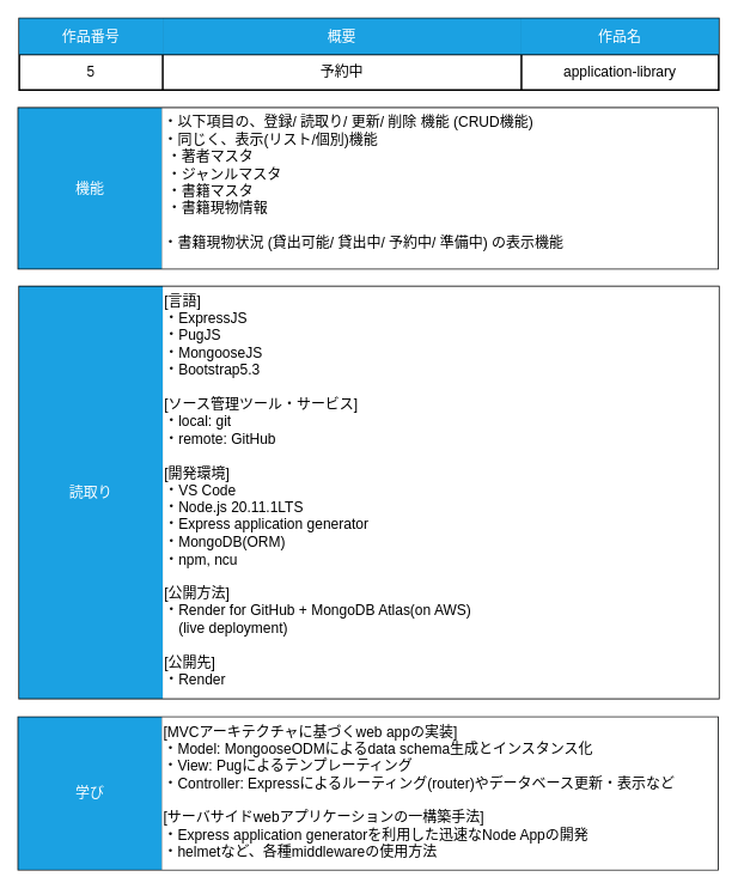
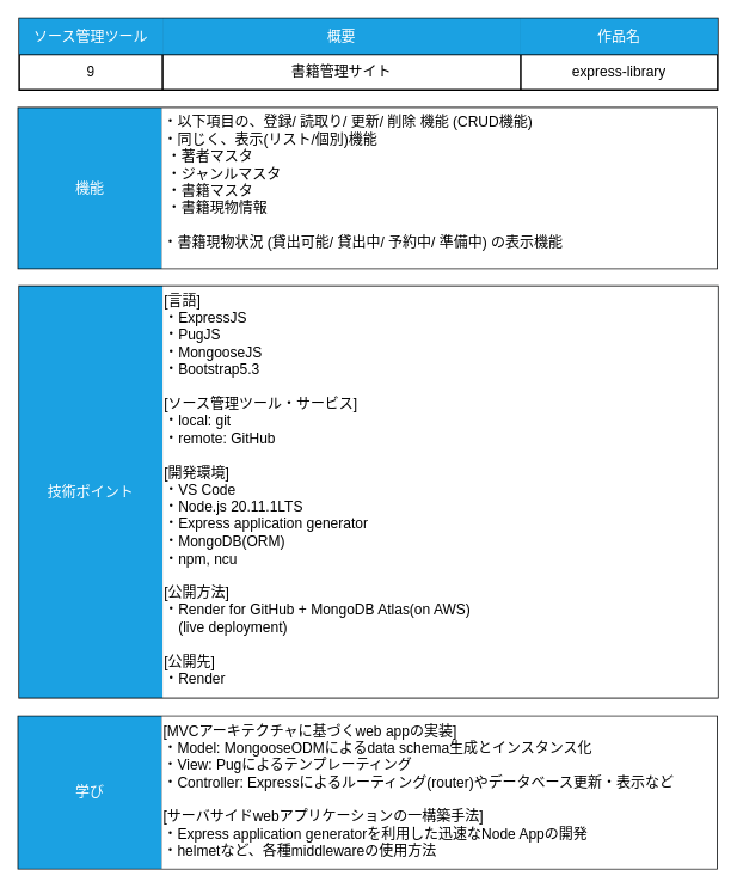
  <mxCell id="0" />
  <mxCell id="1" parent="0" />
  <mxCell id="2" value="" style="shape=table;startSize=0;container=1;collapsible=0;childLayout=tableLayout;strokeWidth=2;strokeColor=default;fontSize=16;perimeterSpacing=2;" parent="1" vertex="1"><mxGeometry x="21" y="20" width="780" height="80" as="geometry" /></mxCell>
  <mxCell id="3" value="" style="shape=tableRow;horizontal=0;startSize=0;swimlaneHead=0;swimlaneBody=0;top=0;left=0;bottom=0;right=0;collapsible=0;dropTarget=0;fillColor=none;points=[[0,0.5],[1,0.5]];portConstraint=eastwest;strokeWidth=2;fontSize=16;perimeterSpacing=2;" parent="2" vertex="1"><mxGeometry width="780" height="40" as="geometry" /></mxCell>
- <mxCell id="4" value="作品番号" style="shape=partialRectangle;html=1;whiteSpace=wrap;connectable=0;overflow=hidden;fillColor=#1ba1e2;top=0;left=0;bottom=0;right=0;pointerEvents=1;fontColor=#ffffff;strokeColor=#006EAF;strokeWidth=2;fontSize=16;perimeterSpacing=2;" parent="3" vertex="1"><mxGeometry width="160" height="40" as="geometry"><mxRectangle width="160" height="40" as="alternateBounds" /></mxGeometry></mxCell>
+ <mxCell id="4" value="ソース管理ツール" style="shape=partialRectangle;html=1;whiteSpace=wrap;connectable=0;overflow=hidden;fillColor=#1ba1e2;top=0;left=0;bottom=0;right=0;pointerEvents=1;fontColor=#ffffff;strokeColor=#006EAF;strokeWidth=2;fontSize=16;perimeterSpacing=2;" parent="3" vertex="1"><mxGeometry width="160" height="40" as="geometry"><mxRectangle width="160" height="40" as="alternateBounds" /></mxGeometry></mxCell>
  <mxCell id="5" value="概要" style="shape=partialRectangle;html=1;whiteSpace=wrap;connectable=0;overflow=hidden;fillColor=#1ba1e2;top=0;left=0;bottom=0;right=0;pointerEvents=1;fontColor=#ffffff;strokeColor=#006EAF;strokeWidth=2;fontSize=16;perimeterSpacing=2;" parent="3" vertex="1"><mxGeometry x="160" width="400" height="40" as="geometry"><mxRectangle width="400" height="40" as="alternateBounds" /></mxGeometry></mxCell>
  <mxCell id="6" value="作品名" style="shape=partialRectangle;html=1;whiteSpace=wrap;connectable=0;overflow=hidden;fillColor=#1ba1e2;top=0;left=0;bottom=0;right=0;pointerEvents=1;fontColor=#ffffff;strokeColor=none;strokeWidth=2;fontSize=16;perimeterSpacing=2;" parent="3" vertex="1"><mxGeometry x="560" width="220" height="40" as="geometry"><mxRectangle width="220" height="40" as="alternateBounds" /></mxGeometry></mxCell>
  <mxCell id="7" value="" style="shape=tableRow;horizontal=0;startSize=0;swimlaneHead=0;swimlaneBody=0;top=0;left=0;bottom=0;right=0;collapsible=0;dropTarget=0;fillColor=none;points=[[0,0.5],[1,0.5]];portConstraint=eastwest;strokeWidth=2;fontSize=16;perimeterSpacing=2;" parent="2" vertex="1"><mxGeometry y="40" width="780" height="40" as="geometry" /></mxCell>
- <mxCell id="8" value="5" style="shape=partialRectangle;html=1;whiteSpace=wrap;connectable=0;overflow=hidden;fillColor=none;top=0;left=0;bottom=0;right=0;pointerEvents=1;strokeWidth=2;fontSize=16;perimeterSpacing=2;" parent="7" vertex="1"><mxGeometry width="160" height="40" as="geometry"><mxRectangle width="160" height="40" as="alternateBounds" /></mxGeometry></mxCell>
- <mxCell id="9" value="予約中" style="shape=partialRectangle;html=1;whiteSpace=wrap;connectable=0;overflow=hidden;fillColor=none;top=0;left=0;bottom=0;right=0;pointerEvents=1;strokeWidth=2;fontSize=16;perimeterSpacing=2;" parent="7" vertex="1"><mxGeometry x="160" width="400" height="40" as="geometry"><mxRectangle width="400" height="40" as="alternateBounds" /></mxGeometry></mxCell>
- <mxCell id="10" value="application-library" style="shape=partialRectangle;html=1;whiteSpace=wrap;connectable=0;overflow=hidden;fillColor=none;top=0;left=0;bottom=0;right=0;pointerEvents=1;strokeWidth=2;fontSize=16;perimeterSpacing=2;" parent="7" vertex="1"><mxGeometry x="560" width="220" height="40" as="geometry"><mxRectangle width="220" height="40" as="alternateBounds" /></mxGeometry></mxCell>
+ <mxCell id="8" value="9" style="shape=partialRectangle;html=1;whiteSpace=wrap;connectable=0;overflow=hidden;fillColor=none;top=0;left=0;bottom=0;right=0;pointerEvents=1;strokeWidth=2;fontSize=16;perimeterSpacing=2;" parent="7" vertex="1"><mxGeometry width="160" height="40" as="geometry"><mxRectangle width="160" height="40" as="alternateBounds" /></mxGeometry></mxCell>
+ <mxCell id="9" value="書籍管理サイト" style="shape=partialRectangle;html=1;whiteSpace=wrap;connectable=0;overflow=hidden;fillColor=none;top=0;left=0;bottom=0;right=0;pointerEvents=1;strokeWidth=2;fontSize=16;perimeterSpacing=2;" parent="7" vertex="1"><mxGeometry x="160" width="400" height="40" as="geometry"><mxRectangle width="400" height="40" as="alternateBounds" /></mxGeometry></mxCell>
+ <mxCell id="10" value="express-library" style="shape=partialRectangle;html=1;whiteSpace=wrap;connectable=0;overflow=hidden;fillColor=none;top=0;left=0;bottom=0;right=0;pointerEvents=1;strokeWidth=2;fontSize=16;perimeterSpacing=2;" parent="7" vertex="1"><mxGeometry x="560" width="220" height="40" as="geometry"><mxRectangle width="220" height="40" as="alternateBounds" /></mxGeometry></mxCell>
  <mxCell id="11" value="" style="shape=table;startSize=0;container=1;collapsible=0;childLayout=tableLayout;strokeWidth=2;strokeColor=#000000;fillColor=#1ba1e2;fontColor=#ffffff;swimlaneLine=1;rounded=0;fontSize=16;verticalAlign=top;perimeterSpacing=2;" parent="1" vertex="1"><mxGeometry x="20" y="120" width="780" height="179" as="geometry" /></mxCell>
  <mxCell id="12" value="" style="shape=tableRow;horizontal=0;startSize=0;swimlaneHead=0;swimlaneBody=0;top=0;left=0;bottom=0;right=0;collapsible=0;dropTarget=0;fillColor=none;points=[[0,0.5],[1,0.5]];portConstraint=eastwest;verticalAlign=top;strokeWidth=2;fontSize=16;perimeterSpacing=2;" parent="11" vertex="1"><mxGeometry width="780" height="179" as="geometry" /></mxCell>
  <mxCell id="13" value="機能" style="shape=partialRectangle;html=1;whiteSpace=wrap;connectable=0;overflow=hidden;fillColor=#1ba1e2;top=0;left=0;bottom=0;right=0;pointerEvents=1;fontColor=#ffffff;strokeColor=#000000;strokeWidth=2;fontSize=16;perimeterSpacing=2;" parent="12" vertex="1"><mxGeometry width="160" height="179" as="geometry"><mxRectangle width="160" height="179" as="alternateBounds" /></mxGeometry></mxCell>
  <mxCell id="14" value="&lt;div style=&quot;line-height: 120%;&quot;&gt;&lt;div style=&quot;border-color: var(--border-color); line-height: 120%;&quot;&gt;&lt;span style=&quot;font-size: 16px; background-color: initial;&quot;&gt;・以下項目の、登録/ 読取り/ 更新/ 削除 機能 (CRUD機能)&lt;/span&gt;&lt;br&gt;&lt;span style=&quot;font-size: 16px; background-color: initial;&quot;&gt;・同じく、表示&lt;/span&gt;&lt;span style=&quot;font-size: 16px; background-color: initial; border-color: var(--border-color);&quot;&gt;(リスト/個別)&lt;/span&gt;&lt;span style=&quot;font-size: 16px; background-color: initial; border-color: var(--border-color);&quot;&gt;機能&lt;/span&gt;&lt;br&gt;&lt;span style=&quot;font-size: 16px; background-color: initial;&quot;&gt;&amp;nbsp;・著者マスタ&lt;/span&gt;&lt;br&gt;&lt;span style=&quot;font-size: 16px; background-color: initial;&quot;&gt;&amp;nbsp;・ジャンルマスタ&lt;/span&gt;&lt;br&gt;&lt;span style=&quot;font-size: 16px; background-color: initial;&quot;&gt;&amp;nbsp;・書籍マスタ&lt;/span&gt;&lt;br&gt;&lt;span style=&quot;font-size: 16px; background-color: initial;&quot;&gt;&amp;nbsp;・書籍現物情報&lt;/span&gt;&lt;br&gt;&lt;br&gt;&lt;span style=&quot;background-color: initial;&quot;&gt;・書籍現物状況&amp;nbsp;&lt;/span&gt;&lt;span style=&quot;background-color: initial;&quot;&gt;(貸出可能/ 貸出中/ 予約中/ 準備中) の&lt;/span&gt;&lt;span style=&quot;background-color: initial;&quot;&gt;表示&lt;/span&gt;&lt;span style=&quot;background-color: initial;&quot;&gt;機能&lt;/span&gt;&lt;br&gt;&lt;/div&gt;&lt;div style=&quot;font-size: 16px; line-height: 120%;&quot;&gt;&lt;span style=&quot;background-color: initial;&quot;&gt;&lt;br&gt;&lt;/span&gt;&lt;/div&gt;&lt;/div&gt;" style="shape=partialRectangle;html=1;whiteSpace=wrap;connectable=0;overflow=hidden;fillColor=default;top=0;left=0;bottom=0;right=0;pointerEvents=1;align=left;verticalAlign=top;strokeWidth=2;fontSize=16;labelPosition=center;verticalLabelPosition=middle;perimeterSpacing=2;" parent="12" vertex="1"><mxGeometry x="160" width="620" height="179" as="geometry"><mxRectangle width="620" height="179" as="alternateBounds" /></mxGeometry></mxCell>
  <mxCell id="15" value="" style="shape=table;startSize=0;container=1;collapsible=0;childLayout=tableLayout;strokeWidth=2;strokeColor=#000000;fillColor=#1ba1e2;fontColor=#ffffff;verticalAlign=top;fontSize=16;perimeterSpacing=2;" parent="1" vertex="1"><mxGeometry x="21" y="319" width="780" height="459" as="geometry" /></mxCell>
  <mxCell id="16" value="" style="shape=tableRow;horizontal=0;startSize=0;swimlaneHead=0;swimlaneBody=0;top=0;left=0;bottom=0;right=0;collapsible=0;dropTarget=0;fillColor=none;points=[[0,0.5],[1,0.5]];portConstraint=eastwest;strokeWidth=2;fontSize=16;perimeterSpacing=2;" parent="15" vertex="1"><mxGeometry width="780" height="459" as="geometry" /></mxCell>
- <mxCell id="17" value="読取り" style="shape=partialRectangle;html=1;whiteSpace=wrap;connectable=0;overflow=hidden;fillColor=#1ba1e2;top=0;left=0;bottom=0;right=0;pointerEvents=1;fontColor=#ffffff;strokeColor=#000000;strokeWidth=2;fontSize=16;perimeterSpacing=2;" parent="16" vertex="1"><mxGeometry width="160" height="459" as="geometry"><mxRectangle width="160" height="459" as="alternateBounds" /></mxGeometry></mxCell>
+ <mxCell id="17" value="技術ポイント" style="shape=partialRectangle;html=1;whiteSpace=wrap;connectable=0;overflow=hidden;fillColor=#1ba1e2;top=0;left=0;bottom=0;right=0;pointerEvents=1;fontColor=#ffffff;strokeColor=#000000;strokeWidth=2;fontSize=16;perimeterSpacing=2;" parent="16" vertex="1"><mxGeometry width="160" height="459" as="geometry"><mxRectangle width="160" height="459" as="alternateBounds" /></mxGeometry></mxCell>
  <mxCell id="18" value="&lt;div style=&quot;font-size: 16px;&quot;&gt;[言語]&lt;/div&gt;&lt;div style=&quot;font-size: 16px;&quot;&gt;&lt;span style=&quot;background-color: initial;&quot;&gt;・E&lt;/span&gt;xpressJS&lt;br&gt;&lt;/div&gt;&lt;div style=&quot;border-color: var(--border-color);&quot;&gt;&lt;span style=&quot;background-color: initial;&quot;&gt;・PugJS&lt;/span&gt;&lt;/div&gt;・MongooseJS&lt;div style=&quot;font-size: 16px;&quot;&gt;・Bootstrap5.3&lt;/div&gt;&lt;div style=&quot;font-size: 16px;&quot;&gt;&lt;br&gt;&lt;/div&gt;&lt;div style=&quot;font-size: 16px;&quot;&gt;&lt;span style=&quot;background-color: initial;&quot;&gt;[ソース管理ツール・サービス]&lt;/span&gt;&lt;br&gt;&lt;/div&gt;&lt;div style=&quot;&quot;&gt;&lt;div style=&quot;&quot;&gt;・local:&amp;nbsp;&lt;span style=&quot;background-color: initial;&quot;&gt;git&lt;/span&gt;&lt;/div&gt;&lt;div style=&quot;&quot;&gt;・remote:&amp;nbsp;&lt;span style=&quot;background-color: initial;&quot;&gt;GitHub&lt;/span&gt;&lt;/div&gt;&lt;/div&gt;&lt;div style=&quot;font-size: 16px;&quot;&gt;&lt;span style=&quot;background-color: initial;&quot;&gt;&lt;br&gt;&lt;/span&gt;&lt;/div&gt;&lt;div style=&quot;font-size: 16px;&quot;&gt;&lt;span style=&quot;background-color: initial;&quot;&gt;[開発環境]&lt;/span&gt;&lt;br&gt;&lt;/div&gt;&lt;div style=&quot;font-size: 16px;&quot;&gt;・VS Code&lt;/div&gt;&lt;div style=&quot;border-color: var(--border-color);&quot;&gt;・Node.js 20.11.1LTS&lt;/div&gt;&lt;div style=&quot;font-size: 16px;&quot;&gt;・Express application generator&lt;br&gt;&lt;/div&gt;&lt;div style=&quot;font-size: 16px;&quot;&gt;・MongoDB(ORM)&lt;/div&gt;&lt;div style=&quot;font-size: 16px;&quot;&gt;&lt;span style=&quot;background-color: initial;&quot;&gt;・npm, ncu&lt;/span&gt;&lt;br&gt;&lt;/div&gt;&lt;div style=&quot;font-size: 16px;&quot;&gt;&lt;span style=&quot;background-color: initial;&quot;&gt;&lt;br&gt;&lt;/span&gt;&lt;/div&gt;&lt;div style=&quot;font-size: 16px;&quot;&gt;&lt;span style=&quot;background-color: initial;&quot;&gt;[公開方法]&lt;/span&gt;&lt;br&gt;&lt;/div&gt;&lt;div style=&quot;font-size: 16px;&quot;&gt;・Render for GitHub + MongoDB Atlas(on AWS)&lt;/div&gt;&lt;div style=&quot;font-size: 16px;&quot;&gt;　(live deployment)&lt;/div&gt;&lt;div style=&quot;font-size: 16px;&quot;&gt;&lt;span style=&quot;background-color: initial;&quot;&gt;&lt;br&gt;&lt;/span&gt;&lt;/div&gt;&lt;div style=&quot;font-size: 16px;&quot;&gt;&lt;span style=&quot;background-color: initial;&quot;&gt;[公開先]&lt;/span&gt;&lt;br&gt;&lt;/div&gt;&lt;div style=&quot;font-size: 16px;&quot;&gt;&lt;/div&gt;・Render" style="shape=partialRectangle;html=1;whiteSpace=wrap;connectable=0;overflow=hidden;fillColor=default;top=0;left=0;bottom=0;right=0;pointerEvents=1;align=left;horizontal=1;verticalAlign=top;strokeWidth=2;strokeColor=#000000;fontSize=16;perimeterSpacing=2;" parent="16" vertex="1"><mxGeometry x="160" width="620" height="459" as="geometry"><mxRectangle width="620" height="459" as="alternateBounds" /></mxGeometry></mxCell>
  <mxCell id="19" value="" style="shape=table;startSize=0;container=1;collapsible=0;childLayout=tableLayout;strokeWidth=2;strokeColor=#000000;fillColor=#1ba1e2;fontColor=#ffffff;fontSize=16;perimeterSpacing=2;swimlaneFillColor=default;" parent="1" vertex="1"><mxGeometry x="20" y="799" width="780" height="170" as="geometry" /></mxCell>
  <mxCell id="20" style="shape=tableRow;horizontal=0;startSize=0;swimlaneHead=0;swimlaneBody=0;top=0;left=0;bottom=0;right=0;collapsible=0;dropTarget=0;fillColor=none;points=[[0,0.5],[1,0.5]];portConstraint=eastwest;strokeWidth=2;fontSize=16;perimeterSpacing=2;" parent="19" vertex="1"><mxGeometry width="780" height="170" as="geometry" /></mxCell>
  <mxCell id="21" value="学び" style="shape=partialRectangle;html=1;whiteSpace=wrap;connectable=0;overflow=hidden;fillColor=#1ba1e2;top=0;left=0;bottom=0;right=0;pointerEvents=1;align=center;fontColor=#ffffff;strokeColor=#006EAF;strokeWidth=2;fontSize=16;perimeterSpacing=2;" parent="20" vertex="1"><mxGeometry width="160" height="170" as="geometry"><mxRectangle width="160" height="170" as="alternateBounds" /></mxGeometry></mxCell>
  <mxCell id="22" value="&lt;div style=&quot;font-size: 16px;&quot;&gt;&lt;/div&gt;&lt;div style=&quot;&quot;&gt;[MVCアーキテクチャに基づくweb appの実装]&lt;/div&gt;&lt;div style=&quot;&quot;&gt;・Model: MongooseODM&lt;span style=&quot;background-color: initial;&quot;&gt;によるdata schema生成とインスタンス化&lt;/span&gt;&lt;/div&gt;&lt;div style=&quot;&quot;&gt;・View: Pugによるテンプレーティング&lt;/div&gt;&lt;div style=&quot;&quot;&gt;・Controller: Expressによるルーティング(router)やデータベース更新・&lt;span style=&quot;background-color: initial;&quot;&gt;表示など&lt;/span&gt;&lt;/div&gt;&lt;div style=&quot;&quot;&gt;&lt;br&gt;&lt;/div&gt;&lt;div style=&quot;&quot;&gt;&lt;span style=&quot;background-color: initial;&quot;&gt;[サーバサイドwebアプリケーションの一構築手法]&lt;/span&gt;&lt;br&gt;&lt;/div&gt;&lt;div style=&quot;&quot;&gt;・Express application generatorを利用した迅速なNode Appの&lt;span style=&quot;box-sizing: border-box; border: 0px; margin: 0px; outline: 0px; padding: 0px; vertical-align: baseline; background-color: initial;&quot;&gt;開発&lt;/span&gt;&lt;span style=&quot;background-color: initial;&quot;&gt;&lt;br&gt;&lt;/span&gt;&lt;/div&gt;&lt;div style=&quot;&quot;&gt;&lt;span style=&quot;box-sizing: border-box; border: 0px; margin: 0px; outline: 0px; padding: 0px; vertical-align: baseline; background-color: initial;&quot;&gt;・helmetなど、各種middlewareの使用方法&lt;/span&gt;&lt;/div&gt;&lt;div style=&quot;&quot;&gt;&lt;br&gt;&lt;/div&gt;&lt;div style=&quot;&quot;&gt;&lt;/div&gt;" style="shape=partialRectangle;html=1;whiteSpace=wrap;connectable=0;overflow=hidden;fillColor=default;top=0;left=0;bottom=0;right=0;pointerEvents=1;align=left;strokeWidth=2;verticalAlign=top;fontSize=16;perimeterSpacing=2;" parent="20" vertex="1"><mxGeometry x="160" width="620" height="170" as="geometry"><mxRectangle width="620" height="170" as="alternateBounds" /></mxGeometry></mxCell>
